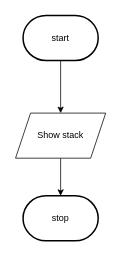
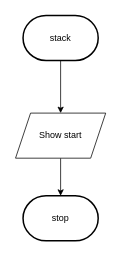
  <mxCell id="0" />
  <mxCell id="1" parent="0" />
  <mxCell id="2" style="edgeStyle=none;html=1;" edge="1" parent="1"><mxGeometry relative="1" as="geometry"><mxPoint x="80" y="150" as="targetPoint" /><mxPoint x="80" y="80" as="sourcePoint" /></mxGeometry></mxCell>
  <mxCell id="3" style="edgeStyle=none;html=1;" edge="1" parent="1" source="4"><mxGeometry relative="1" as="geometry"><mxPoint x="80" y="260" as="targetPoint" /></mxGeometry></mxCell>
- <mxCell id="4" value="Show stack" style="shape=parallelogram;perimeter=parallelogramPerimeter;whiteSpace=wrap;html=1;fixedSize=1;" vertex="1" parent="1"><mxGeometry x="20" y="150" width="120" height="60" as="geometry" /></mxCell>
- <mxCell id="5" value="start" style="strokeWidth=2;html=1;shape=mxgraph.flowchart.terminator;whiteSpace=wrap;" vertex="1" parent="1"><mxGeometry x="30" y="20" width="100" height="60" as="geometry" /></mxCell>
+ <mxCell id="4" value="Show start" style="shape=parallelogram;perimeter=parallelogramPerimeter;whiteSpace=wrap;html=1;fixedSize=1;" vertex="1" parent="1"><mxGeometry x="20" y="150" width="120" height="60" as="geometry" /></mxCell>
+ <mxCell id="5" value="stack" style="strokeWidth=2;html=1;shape=mxgraph.flowchart.terminator;whiteSpace=wrap;" vertex="1" parent="1"><mxGeometry x="30" y="20" width="100" height="60" as="geometry" /></mxCell>
  <mxCell id="6" value="stop" style="strokeWidth=2;html=1;shape=mxgraph.flowchart.terminator;whiteSpace=wrap;" vertex="1" parent="1"><mxGeometry x="30" y="260" width="100" height="60" as="geometry" /></mxCell>
